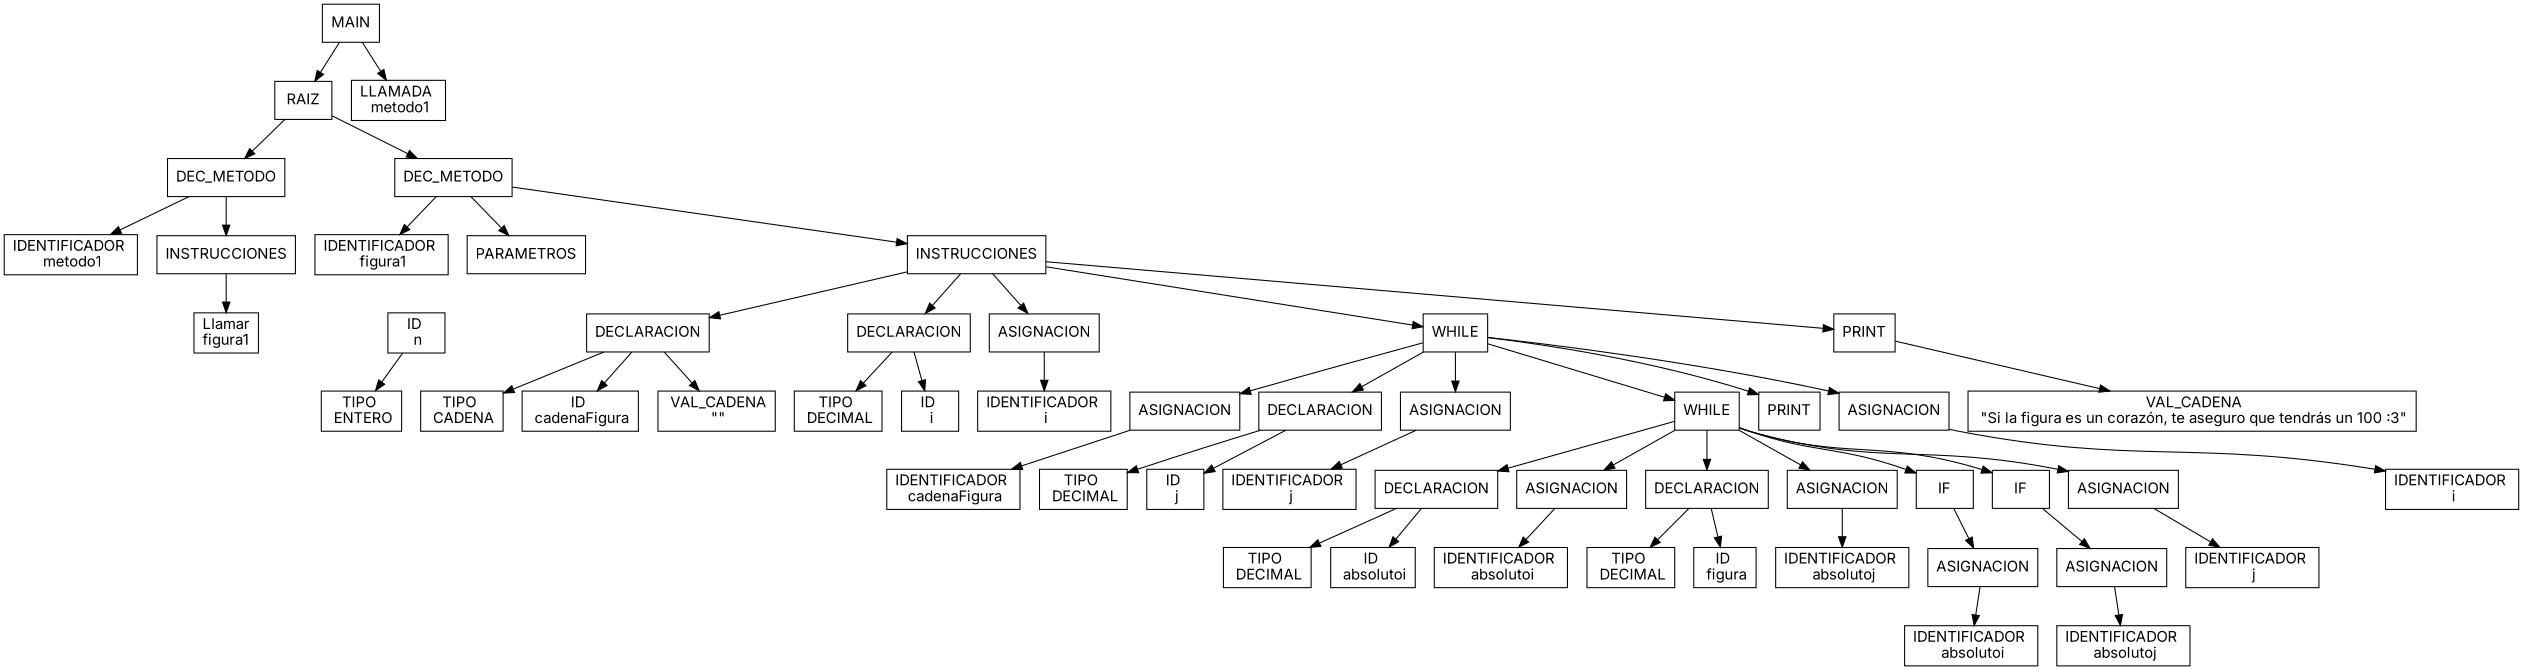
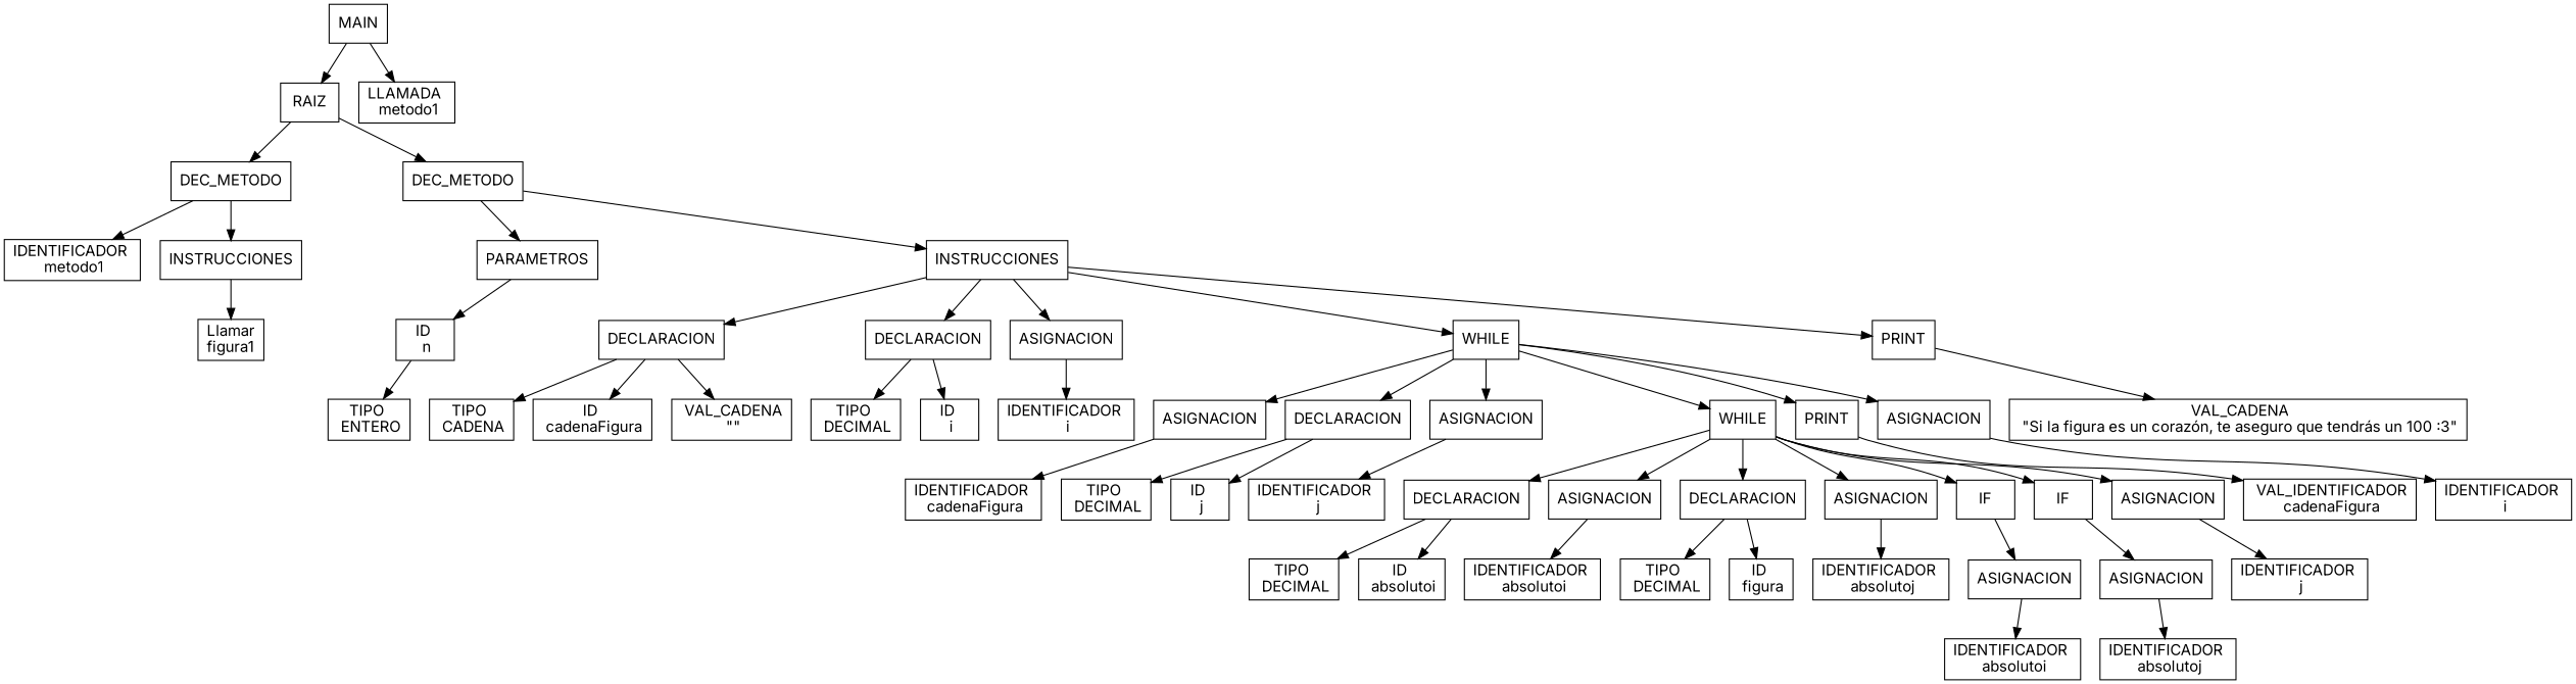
  digraph {
    fontname=Inter
    node [fontname=Inter shape=box]
    edge [fontname=Inter]
    n1 [label=RAIZ]
    n2 [label=DEC_METODO]
    n3 [label=DEC_METODO]
    n4 [label="IDENTIFICADOR \n metodo1"]
    n5 [label=INSTRUCCIONES]
-   n6 [label="IDENTIFICADOR \n figura1"]
    n7 [label=PARAMETROS]
    n8 [label=INSTRUCCIONES]
    n9 [label=MAIN]
    n10 [label="LLAMADA \n metodo1"]
    n11 [label="Llamar\nfigura1"]
    n12 [label="ID \n n"]
    n13 [label=DECLARACION]
    n14 [label=DECLARACION]
    n15 [label=ASIGNACION]
    n16 [label=WHILE]
    n17 [label=PRINT]
    n18 [label="TIPO \n ENTERO"]
    n19 [label="TIPO \n CADENA"]
    n20 [label="ID \n cadenaFigura"]
    n21 [label=" VAL_CADENA\n \"\""]
    n22 [label="TIPO \n DECIMAL"]
    n23 [label="ID \n i"]
    n24 [label="IDENTIFICADOR \n i"]
    n25 [label=ASIGNACION]
    n26 [label=DECLARACION]
    n27 [label=ASIGNACION]
    n28 [label=WHILE]
    n29 [label=PRINT]
    n30 [label=ASIGNACION]
    n31 [label=" VAL_CADENA\n \"Si la figura es un corazón, te aseguro que tendrás un 100 :3\""]
    n32 [label="IDENTIFICADOR \n cadenaFigura"]
    n33 [label="TIPO \n DECIMAL"]
    n34 [label="ID \n j"]
    n35 [label="IDENTIFICADOR \n j"]
    n36 [label=DECLARACION]
    n37 [label=ASIGNACION]
    n38 [label=DECLARACION]
    n39 [label=ASIGNACION]
    n40 [label=IF]
    n41 [label=IF]
    n42 [label=ASIGNACION]
+   n43 [label=" VAL_IDENTIFICADOR\n cadenaFigura"]
    n44 [label="IDENTIFICADOR \n i"]
    n45 [label="TIPO \n DECIMAL"]
    n46 [label="ID \n absolutoi"]
    n47 [label="IDENTIFICADOR \n absolutoi"]
    n48 [label="TIPO \n DECIMAL"]
    n49 [label="ID \n figura"]
    n50 [label="IDENTIFICADOR \n absolutoj"]
    n51 [label=ASIGNACION]
    n52 [label=ASIGNACION]
    n53 [label="IDENTIFICADOR \n j"]
    n54 [label="IDENTIFICADOR \n absolutoi"]
    n55 [label="IDENTIFICADOR \n absolutoj"]
    n1 -> n2
    n1 -> n3
    n2 -> n4
    n2 -> n5
-   n3 -> n6
    n3 -> n7
    n3 -> n8
    n5 -> n11
+   n7 -> n12
    n8 -> n13
    n8 -> n14
    n8 -> n15
    n8 -> n16
    n8 -> n17
    n9 -> n1
    n9 -> n10
    n12 -> n18
    n13 -> n19
    n13 -> n20
    n13 -> n21
    n14 -> n22
    n14 -> n23
    n15 -> n24
    n16 -> n25
    n16 -> n26
    n16 -> n27
    n16 -> n28
    n16 -> n29
    n16 -> n30
    n17 -> n31
    n25 -> n32
    n26 -> n33
    n26 -> n34
    n27 -> n35
    n28 -> n36
    n28 -> n37
    n28 -> n38
    n28 -> n39
    n28 -> n40
    n28 -> n41
    n28 -> n42
+   n29 -> n43
    n30 -> n44
    n36 -> n45
    n36 -> n46
    n37 -> n47
    n38 -> n48
    n38 -> n49
    n39 -> n50
    n40 -> n51
    n41 -> n52
    n42 -> n53
    n51 -> n54
    n52 -> n55
  }
